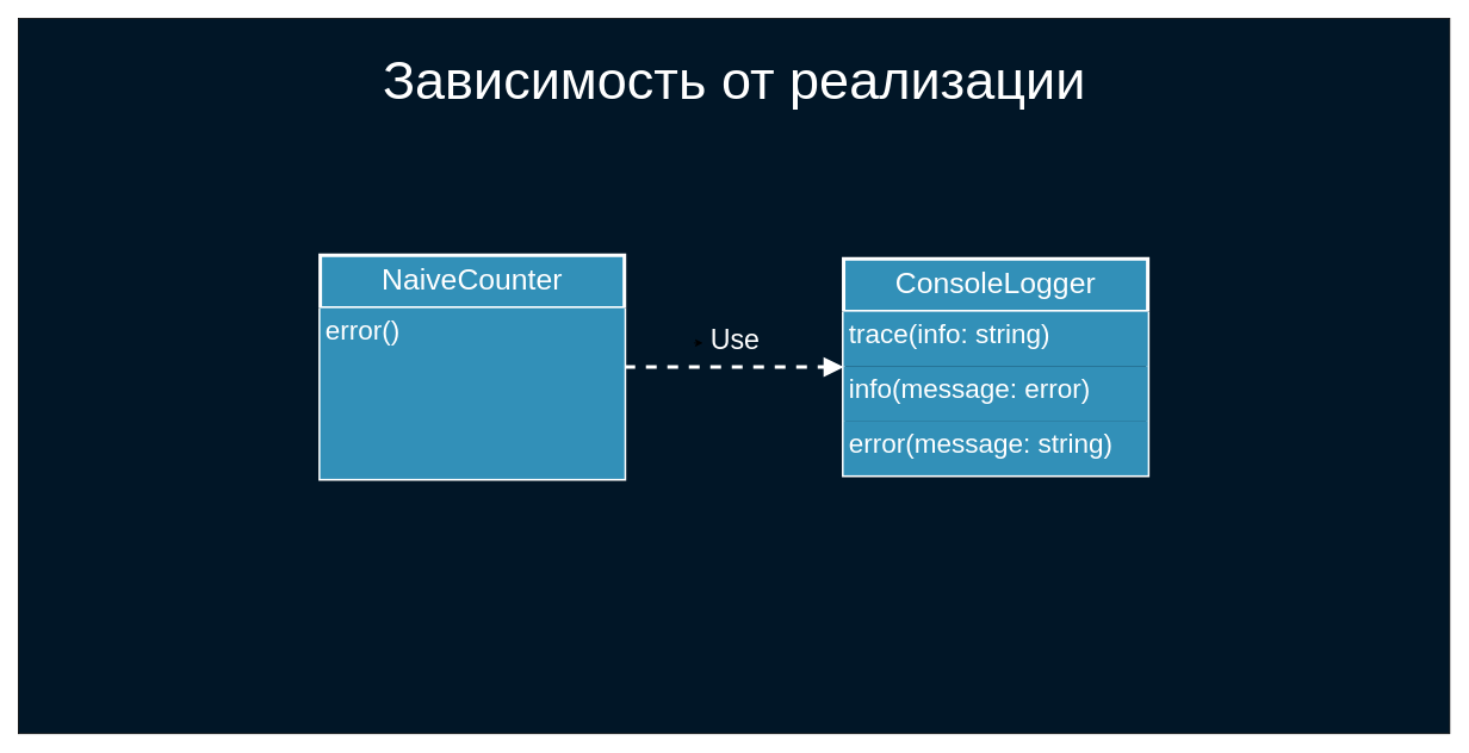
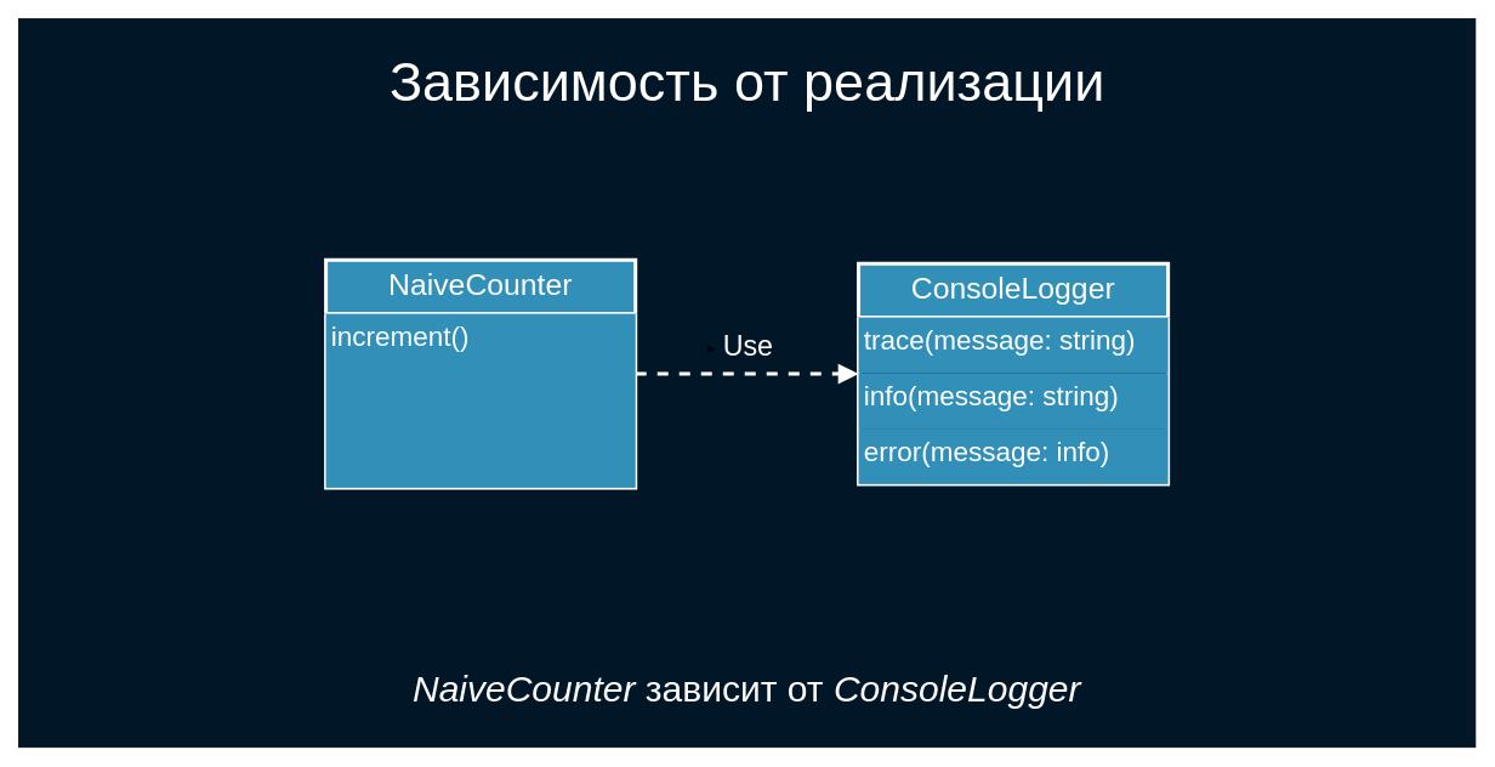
  <mxCell id="0" />
  <mxCell id="1" parent="0" />
  <mxCell id="2" value="" style="rounded=0;whiteSpace=wrap;html=1;fillColor=#011627;fontSize=30;fontColor=#FFFFFF;strokeColor=#000000;" parent="1" vertex="1"><mxGeometry x="20" y="20" width="1600" height="800" as="geometry" /></mxCell>
  <mxCell id="3" value="Зависимость от реализации" style="text;html=1;strokeColor=none;fillColor=none;align=center;verticalAlign=middle;whiteSpace=wrap;rounded=0;fontSize=60;fontColor=#FFFFFF;" parent="1" vertex="1"><mxGeometry x="373.75" y="55" width="892.5" height="70" as="geometry" /></mxCell>
+ <mxCell id="4" value="&lt;i&gt;NaiveCounter&lt;/i&gt; зависит от &lt;i&gt;ConsoleLogger&lt;/i&gt;" style="text;html=1;strokeColor=none;fillColor=none;align=center;verticalAlign=middle;whiteSpace=wrap;rounded=0;fontSize=40;fontColor=#FFFFFF;" parent="1" vertex="1"><mxGeometry x="235" y="720" width="1170" height="70" as="geometry" /></mxCell>
  <mxCell id="5" value="Use" style="endArrow=block;endSize=12;dashed=1;html=1;fontSize=31;fontColor=#FFFFFF;strokeColor=#FFFFFF;entryX=0;entryY=0.5;entryDx=0;entryDy=0;strokeWidth=4;labelBackgroundColor=none;rounded=0;exitX=1;exitY=0.5;exitDx=0;exitDy=0;" edge="1" parent="1" source="11" target="7"><mxGeometry y="30" width="160" relative="1" as="geometry"><mxPoint x="625" y="410" as="sourcePoint" /><mxPoint x="925" y="410" as="targetPoint" /><Array as="points" /><mxPoint as="offset" /></mxGeometry></mxCell>
  <mxCell id="6" style="edgeStyle=orthogonalEdgeStyle;rounded=0;orthogonalLoop=1;jettySize=auto;html=1;exitX=0.5;exitY=1;exitDx=0;exitDy=0;entryX=0.553;entryY=0.974;entryDx=0;entryDy=0;entryPerimeter=0;fontSize=33;fontColor=#FFFFFF;" edge="1" parent="1"><mxGeometry relative="1" as="geometry"><mxPoint x="775" y="383" as="sourcePoint" /><mxPoint x="785.07" y="382.48" as="targetPoint" /></mxGeometry></mxCell>
  <mxCell id="7" value="ConsoleLogger" style="swimlane;fontStyle=0;align=center;verticalAlign=top;childLayout=stackLayout;horizontal=1;startSize=59;horizontalStack=0;resizeParent=1;resizeParentMax=0;resizeLast=0;collapsible=1;marginBottom=0;strokeColor=#FFFFFF;strokeWidth=4;fillColor=#3290B8;fontSize=33;fontColor=#FFFFFF;labelBackgroundColor=none;" vertex="1" parent="1"><mxGeometry x="942.5" y="289" width="340" height="242" as="geometry" /></mxCell>
- <mxCell id="8" value="trace(info: string)" style="text;strokeColor=none;fillColor=#3290B8;align=left;verticalAlign=top;spacingLeft=4;spacingRight=4;overflow=hidden;rotatable=0;points=[[0,0.5],[1,0.5]];portConstraint=eastwest;fontColor=#FFFFFF;fontSize=30;labelBackgroundColor=none;" vertex="1" parent="7"><mxGeometry y="59" width="340" height="61" as="geometry" /></mxCell>
- <mxCell id="9" value="info(message: error)" style="text;strokeColor=none;fillColor=#3290B8;align=left;verticalAlign=top;spacingLeft=4;spacingRight=4;overflow=hidden;rotatable=0;points=[[0,0.5],[1,0.5]];portConstraint=eastwest;fontColor=#FFFFFF;fontSize=30;labelBackgroundColor=none;" vertex="1" parent="7"><mxGeometry y="120" width="340" height="61" as="geometry" /></mxCell>
- <mxCell id="10" value="error(message: string)" style="text;strokeColor=none;fillColor=#3290B8;align=left;verticalAlign=top;spacingLeft=4;spacingRight=4;overflow=hidden;rotatable=0;points=[[0,0.5],[1,0.5]];portConstraint=eastwest;fontColor=#FFFFFF;fontSize=30;labelBackgroundColor=none;" vertex="1" parent="7"><mxGeometry y="181" width="340" height="61" as="geometry" /></mxCell>
+ <mxCell id="8" value="trace(message: string)" style="text;strokeColor=none;fillColor=#3290B8;align=left;verticalAlign=top;spacingLeft=4;spacingRight=4;overflow=hidden;rotatable=0;points=[[0,0.5],[1,0.5]];portConstraint=eastwest;fontColor=#FFFFFF;fontSize=30;labelBackgroundColor=none;" vertex="1" parent="7"><mxGeometry y="59" width="340" height="61" as="geometry" /></mxCell>
+ <mxCell id="9" value="info(message: string)" style="text;strokeColor=none;fillColor=#3290B8;align=left;verticalAlign=top;spacingLeft=4;spacingRight=4;overflow=hidden;rotatable=0;points=[[0,0.5],[1,0.5]];portConstraint=eastwest;fontColor=#FFFFFF;fontSize=30;labelBackgroundColor=none;" vertex="1" parent="7"><mxGeometry y="120" width="340" height="61" as="geometry" /></mxCell>
+ <mxCell id="10" value="error(message: info)" style="text;strokeColor=none;fillColor=#3290B8;align=left;verticalAlign=top;spacingLeft=4;spacingRight=4;overflow=hidden;rotatable=0;points=[[0,0.5],[1,0.5]];portConstraint=eastwest;fontColor=#FFFFFF;fontSize=30;labelBackgroundColor=none;" vertex="1" parent="7"><mxGeometry y="181" width="340" height="61" as="geometry" /></mxCell>
  <mxCell id="11" value="NaiveCounter" style="swimlane;fontStyle=0;align=center;verticalAlign=top;childLayout=stackLayout;horizontal=1;startSize=59;horizontalStack=0;resizeParent=1;resizeParentMax=0;resizeLast=0;collapsible=1;marginBottom=0;strokeColor=#FFFFFF;strokeWidth=4;fillColor=#3290B8;fontSize=33;fontColor=#FFFFFF;labelBackgroundColor=none;" vertex="1" parent="1"><mxGeometry x="357.5" y="285" width="340" height="250" as="geometry" /></mxCell>
- <mxCell id="12" value="error()" style="text;strokeColor=none;fillColor=#3290B8;align=left;verticalAlign=top;spacingLeft=4;spacingRight=4;overflow=hidden;rotatable=0;points=[[0,0.5],[1,0.5]];portConstraint=eastwest;fontColor=#FFFFFF;fontSize=30;labelBackgroundColor=none;" vertex="1" parent="11"><mxGeometry y="59" width="340" height="191" as="geometry" /></mxCell>
+ <mxCell id="12" value="increment()" style="text;strokeColor=none;fillColor=#3290B8;align=left;verticalAlign=top;spacingLeft=4;spacingRight=4;overflow=hidden;rotatable=0;points=[[0,0.5],[1,0.5]];portConstraint=eastwest;fontColor=#FFFFFF;fontSize=30;labelBackgroundColor=none;" vertex="1" parent="11"><mxGeometry y="59" width="340" height="191" as="geometry" /></mxCell>
